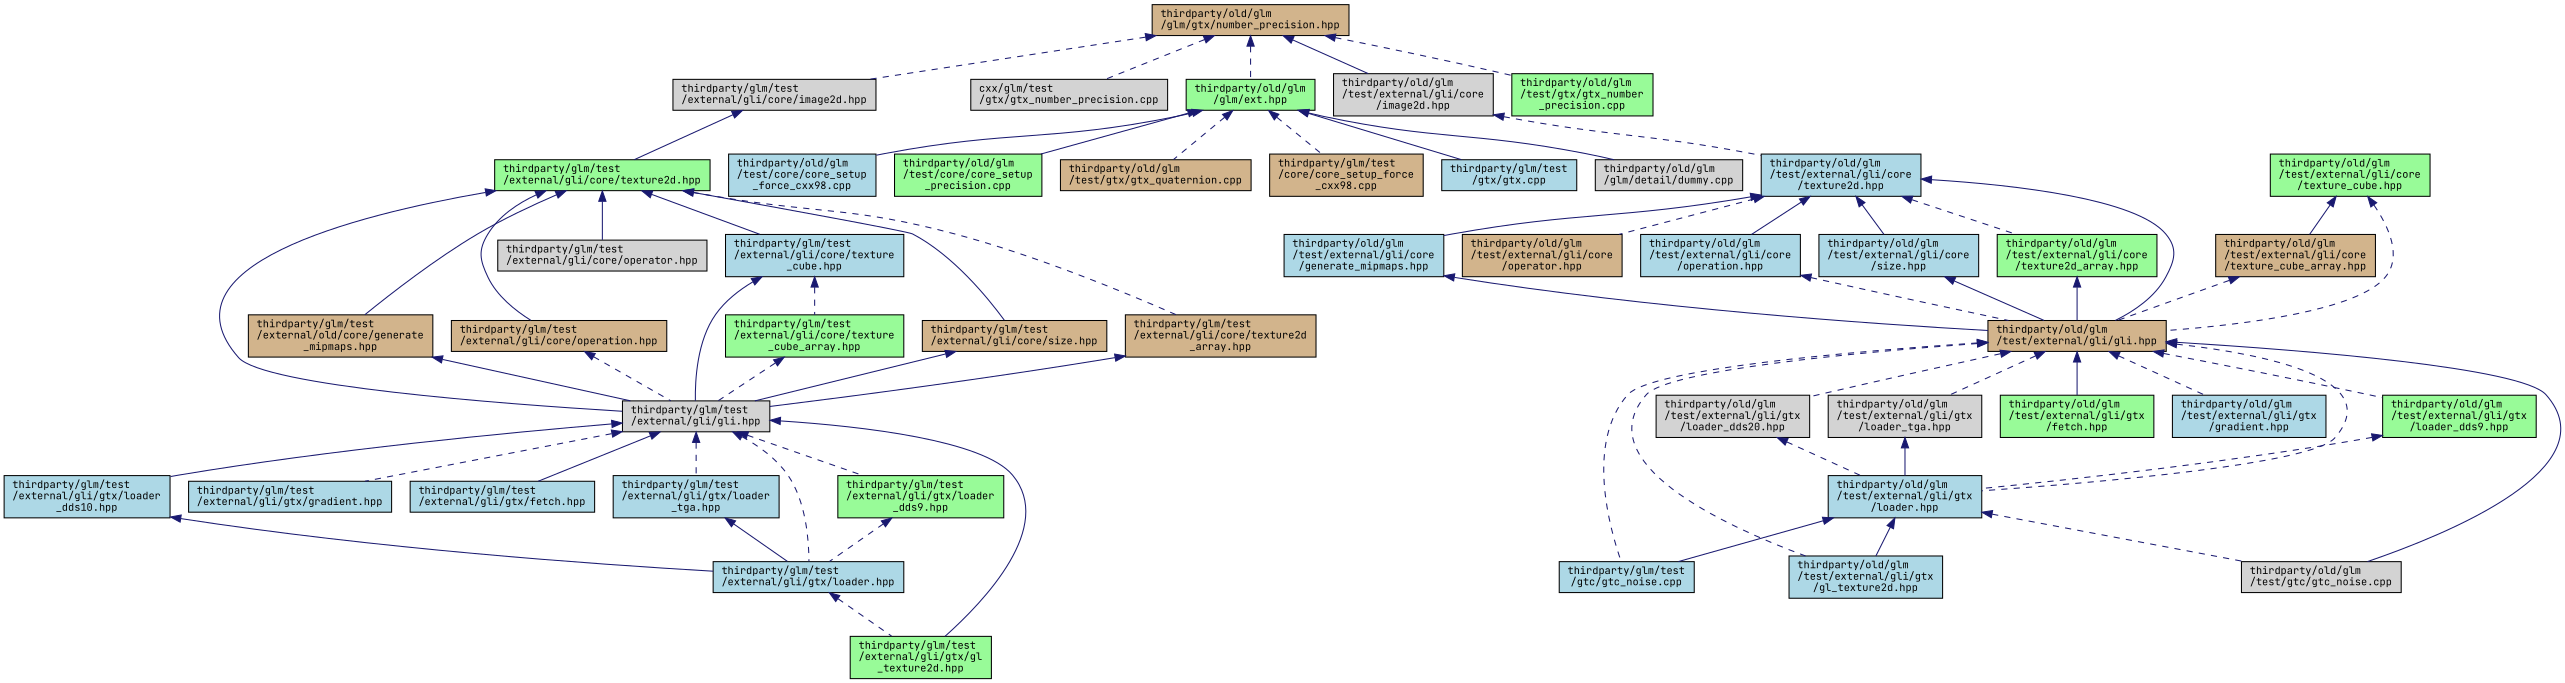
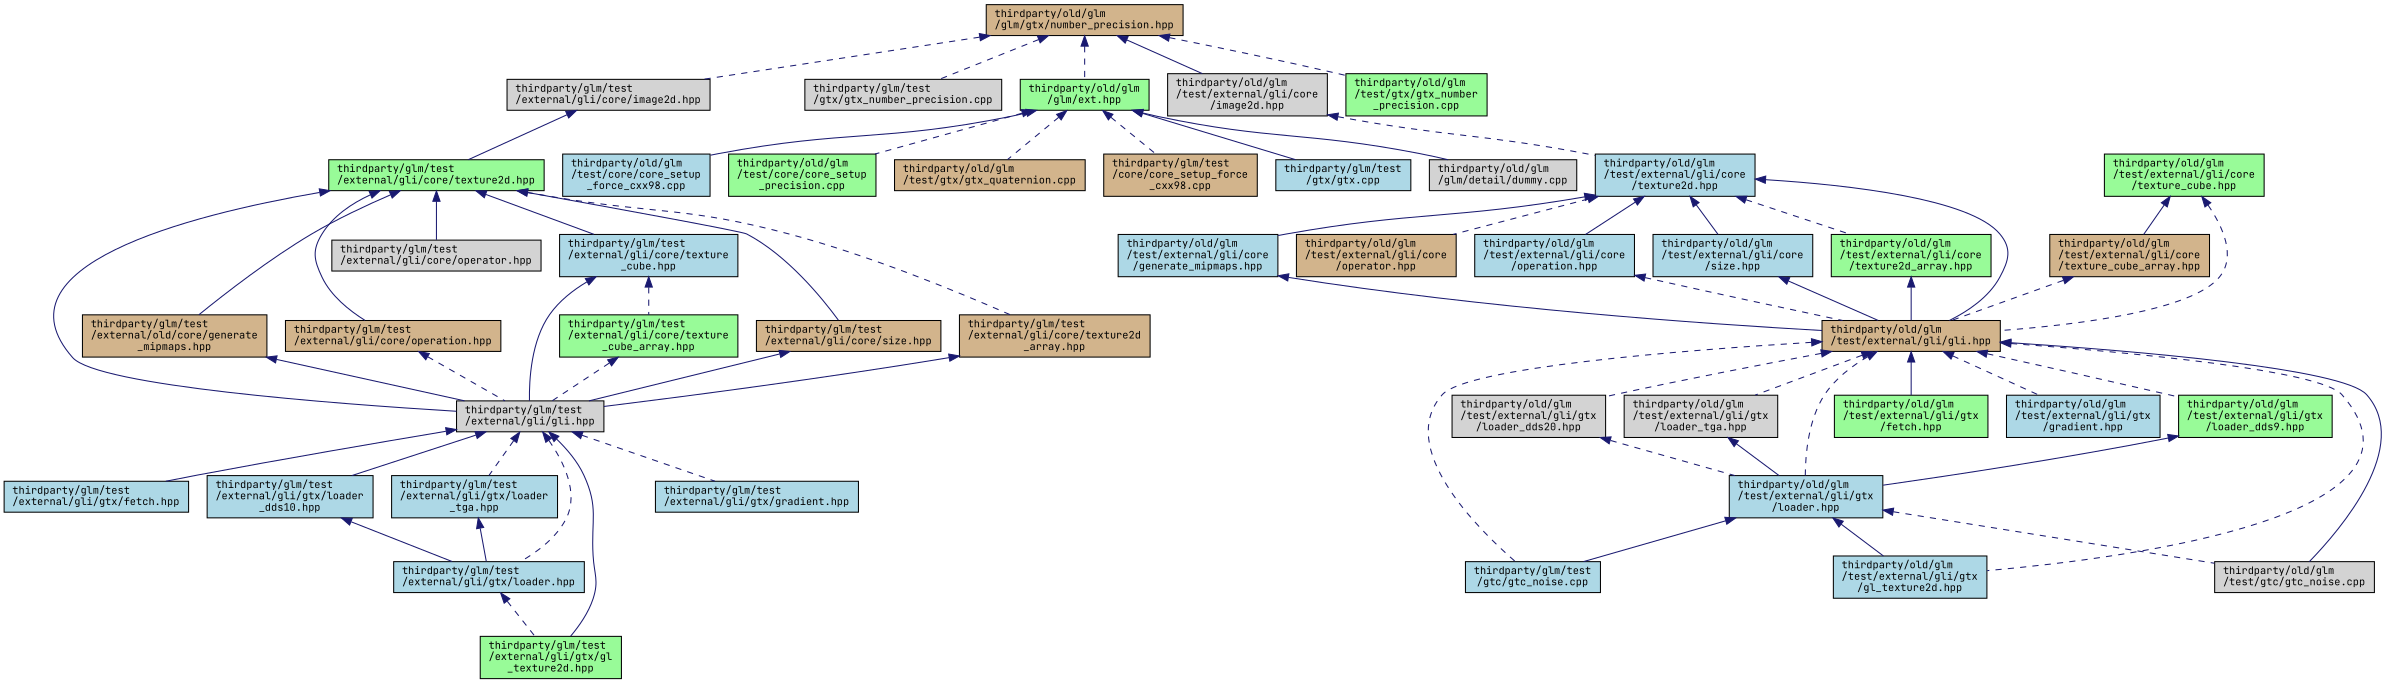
  digraph {
    fontname="JetBrains Mono"
    node [color=black fillcolor=lightblue fontname="JetBrains Mono" fontsize=10 shape=record style=filled]
    edge [color=midnightblue dir=back fontname="JetBrains Mono" fontsize=10 labelfontname=Helvetica labelfontsize=10 style=solid]
    n1 [fillcolor=tan fontcolor=black height=0.2 label="thirdparty/old/glm\l/glm/gtx/number_precision.hpp" width=0.4]
    n2 [fillcolor=lightgrey height=0.2 label="thirdparty/glm/test\l/external/gli/core/image2d.hpp" width=0.4]
-   n3 [fillcolor=lightgrey height=0.2 label="cxx/glm/test\l/gtx/gtx_number_precision.cpp" width=0.4]
+   n3 [fillcolor=lightgrey height=0.2 label="thirdparty/glm/test\l/gtx/gtx_number_precision.cpp" width=0.4]
    n4 [fillcolor=palegreen height=0.2 label="thirdparty/old/glm\l/glm/ext.hpp" width=0.4]
    n5 [fillcolor=lightgrey height=0.2 label="thirdparty/old/glm\l/test/external/gli/core\l/image2d.hpp" width=0.4]
    n6 [fillcolor=palegreen height=0.2 label="thirdparty/old/glm\l/test/gtx/gtx_number\l_precision.cpp" width=0.4]
    n7 [fillcolor=palegreen height=0.2 label="thirdparty/glm/test\l/external/gli/core/texture2d.hpp" width=0.4]
    n8 [fillcolor=tan height=0.2 label="thirdparty/glm/test\l/core/core_setup_force\l_cxx98.cpp" width=0.4]
    n9 [height=0.2 label="thirdparty/glm/test\l/gtx/gtx.cpp" width=0.4]
    n10 [fillcolor=lightgrey height=0.2 label="thirdparty/old/glm\l/glm/detail/dummy.cpp" width=0.4]
    n11 [height=0.2 label="thirdparty/old/glm\l/test/core/core_setup\l_force_cxx98.cpp" width=0.4]
    n12 [fillcolor=palegreen height=0.2 label="thirdparty/old/glm\l/test/core/core_setup\l_precision.cpp" width=0.4]
    n13 [fillcolor=tan height=0.2 label="thirdparty/old/glm\l/test/gtx/gtx_quaternion.cpp" width=0.4]
    n14 [height=0.2 label="thirdparty/old/glm\l/test/external/gli/core\l/texture2d.hpp" width=0.4]
    n15 [fillcolor=tan height=0.2 label="thirdparty/glm/test\l/external/old/core/generate\l_mipmaps.hpp" width=0.4]
    n16 [fillcolor=lightgrey height=0.2 label="thirdparty/glm/test\l/external/gli/gli.hpp" width=0.4]
    n17 [fillcolor=tan height=0.2 label="thirdparty/glm/test\l/external/gli/core/operation.hpp" width=0.4]
    n18 [fillcolor=lightgrey height=0.2 label="thirdparty/glm/test\l/external/gli/core/operator.hpp" width=0.4]
    n19 [fillcolor=tan height=0.2 label="thirdparty/glm/test\l/external/gli/core/size.hpp" width=0.4]
    n20 [fillcolor=tan height=0.2 label="thirdparty/glm/test\l/external/gli/core/texture2d\l_array.hpp" width=0.4]
    n21 [height=0.2 label="thirdparty/glm/test\l/external/gli/core/texture\l_cube.hpp" width=0.4]
    n22 [height=0.2 label="thirdparty/glm/test\l/external/gli/gtx/fetch.hpp" width=0.4]
    n23 [fillcolor=palegreen height=0.2 label="thirdparty/glm/test\l/external/gli/gtx/gl\l_texture2d.hpp" width=0.4]
    n24 [height=0.2 label="thirdparty/glm/test\l/external/gli/gtx/loader.hpp" width=0.4]
-   n25 [fillcolor=palegreen height=0.2 label="thirdparty/glm/test\l/external/gli/gtx/loader\l_dds9.hpp" width=0.4]
    n26 [height=0.2 label="thirdparty/glm/test\l/external/gli/gtx/loader\l_dds10.hpp" width=0.4]
    n27 [height=0.2 label="thirdparty/glm/test\l/external/gli/gtx/loader\l_tga.hpp" width=0.4]
    n28 [height=0.2 label="thirdparty/glm/test\l/external/gli/gtx/gradient.hpp" width=0.4]
    n29 [fillcolor=palegreen height=0.2 label="thirdparty/glm/test\l/external/gli/core/texture\l_cube_array.hpp" width=0.4]
    n30 [height=0.2 label="thirdparty/old/glm\l/test/external/gli/core\l/generate_mipmaps.hpp" width=0.4]
    n31 [fillcolor=tan height=0.2 label="thirdparty/old/glm\l/test/external/gli/gli.hpp" width=0.4]
    n32 [height=0.2 label="thirdparty/old/glm\l/test/external/gli/core\l/operation.hpp" width=0.4]
    n33 [fillcolor=tan height=0.2 label="thirdparty/old/glm\l/test/external/gli/core\l/operator.hpp" width=0.4]
    n34 [height=0.2 label="thirdparty/old/glm\l/test/external/gli/core\l/size.hpp" width=0.4]
    n35 [fillcolor=palegreen height=0.2 label="thirdparty/old/glm\l/test/external/gli/core\l/texture2d_array.hpp" width=0.4]
    n36 [height=0.2 label="thirdparty/glm/test\l/gtc/gtc_noise.cpp" width=0.4]
    n37 [fillcolor=palegreen height=0.2 label="thirdparty/old/glm\l/test/external/gli/gtx\l/fetch.hpp" width=0.4]
    n38 [height=0.2 label="thirdparty/old/glm\l/test/external/gli/gtx\l/gl_texture2d.hpp" width=0.4]
    n39 [height=0.2 label="thirdparty/old/glm\l/test/external/gli/gtx\l/loader.hpp" width=0.4]
    n40 [fillcolor=lightgrey height=0.2 label="thirdparty/old/glm\l/test/gtc/gtc_noise.cpp" width=0.4]
    n41 [fillcolor=palegreen height=0.2 label="thirdparty/old/glm\l/test/external/gli/gtx\l/loader_dds9.hpp" width=0.4]
    n42 [fillcolor=lightgrey height=0.2 label="thirdparty/old/glm\l/test/external/gli/gtx\l/loader_dds20.hpp" width=0.4]
    n43 [fillcolor=lightgrey height=0.2 label="thirdparty/old/glm\l/test/external/gli/gtx\l/loader_tga.hpp" width=0.4]
    n44 [height=0.2 label="thirdparty/old/glm\l/test/external/gli/gtx\l/gradient.hpp" width=0.4]
    n45 [fillcolor=palegreen height=0.2 label="thirdparty/old/glm\l/test/external/gli/core\l/texture_cube.hpp" width=0.4]
    n46 [fillcolor=tan height=0.2 label="thirdparty/old/glm\l/test/external/gli/core\l/texture_cube_array.hpp" width=0.4]
    n1 -> n2 [style=dashed]
    n1 -> n3 [style=dashed]
    n1 -> n4 [style=dashed]
    n1 -> n5
    n1 -> n6 [style=dashed]
    n2 -> n7
    n4 -> n8 [style=dashed]
    n4 -> n9
    n4 -> n10
    n4 -> n11
-   n4 -> n12
+   n4 -> n12 [style=dashed]
    n4 -> n13 [style=dashed]
    n5 -> n14 [style=dashed]
    n7 -> n15
    n7 -> n16
    n7 -> n17
    n7 -> n18
    n7 -> n19
    n7 -> n20 [style=dashed]
    n7 -> n21
    n14 -> n30
    n14 -> n31
    n14 -> n32
    n14 -> n33 [style=dashed]
    n14 -> n34
    n14 -> n35 [style=dashed]
    n15 -> n16
    n16 -> n22
    n16 -> n23
    n16 -> n24 [style=dashed]
-   n16 -> n25 [style=dashed]
    n16 -> n26
    n16 -> n27 [style=dashed]
    n16 -> n28 [style=dashed]
    n17 -> n16 [style=dashed]
    n19 -> n16
    n20 -> n16
    n21 -> n16
    n21 -> n29 [style=dashed]
    n24 -> n23 [style=dashed]
-   n25 -> n24 [style=dashed]
    n26 -> n24
    n27 -> n24
    n29 -> n16 [style=dashed]
    n30 -> n31
    n31 -> n36 [style=dashed]
    n31 -> n37
    n31 -> n38 [style=dashed]
    n31 -> n39 [style=dashed]
    n31 -> n40
    n31 -> n41 [style=dashed]
    n31 -> n42 [style=dashed]
    n31 -> n43 [style=dashed]
    n31 -> n44 [style=dashed]
    n32 -> n31 [style=dashed]
    n34 -> n31
    n35 -> n31
    n39 -> n36
    n39 -> n38
    n39 -> n40 [style=dashed]
-   n41 -> n39 [style=dashed]
+   n41 -> n39
    n42 -> n39 [style=dashed]
    n43 -> n39
    n45 -> n31 [style=dashed]
    n45 -> n46
    n46 -> n31 [style=dashed]
  }
